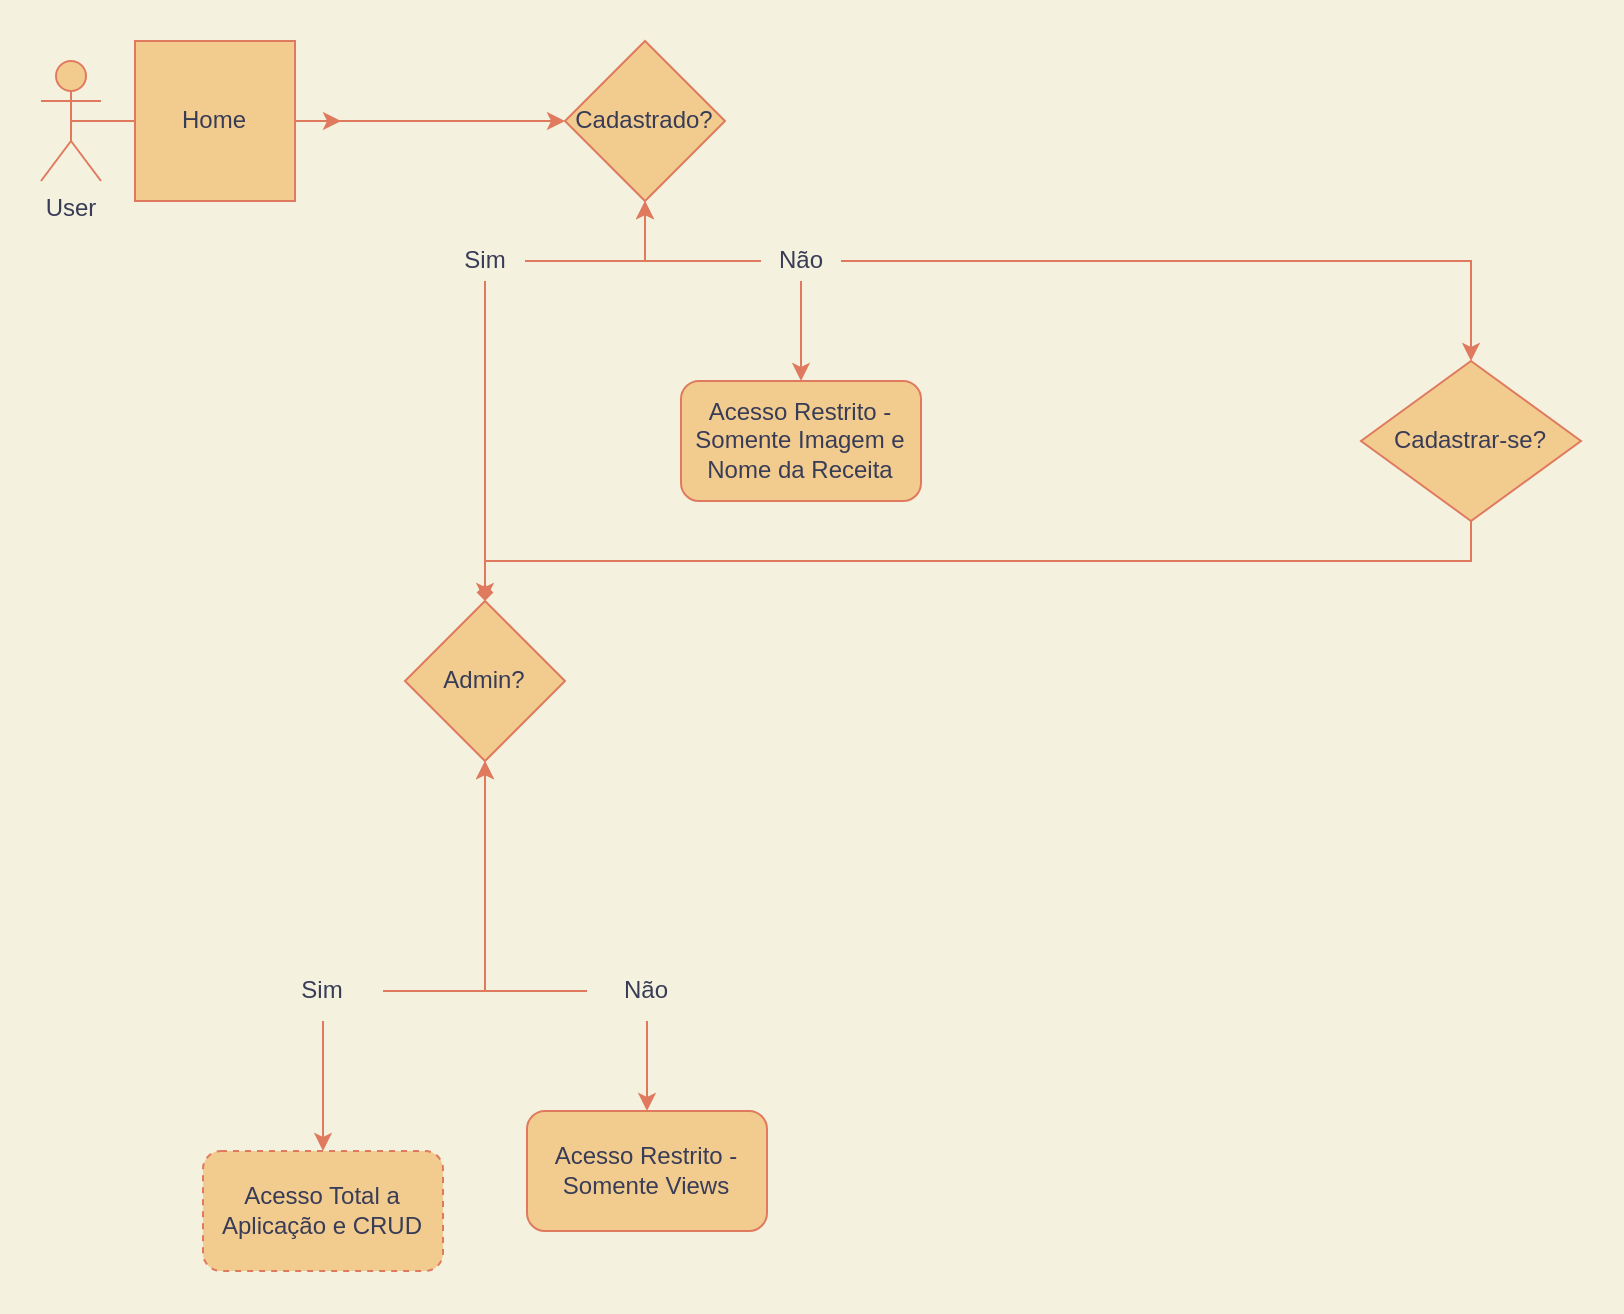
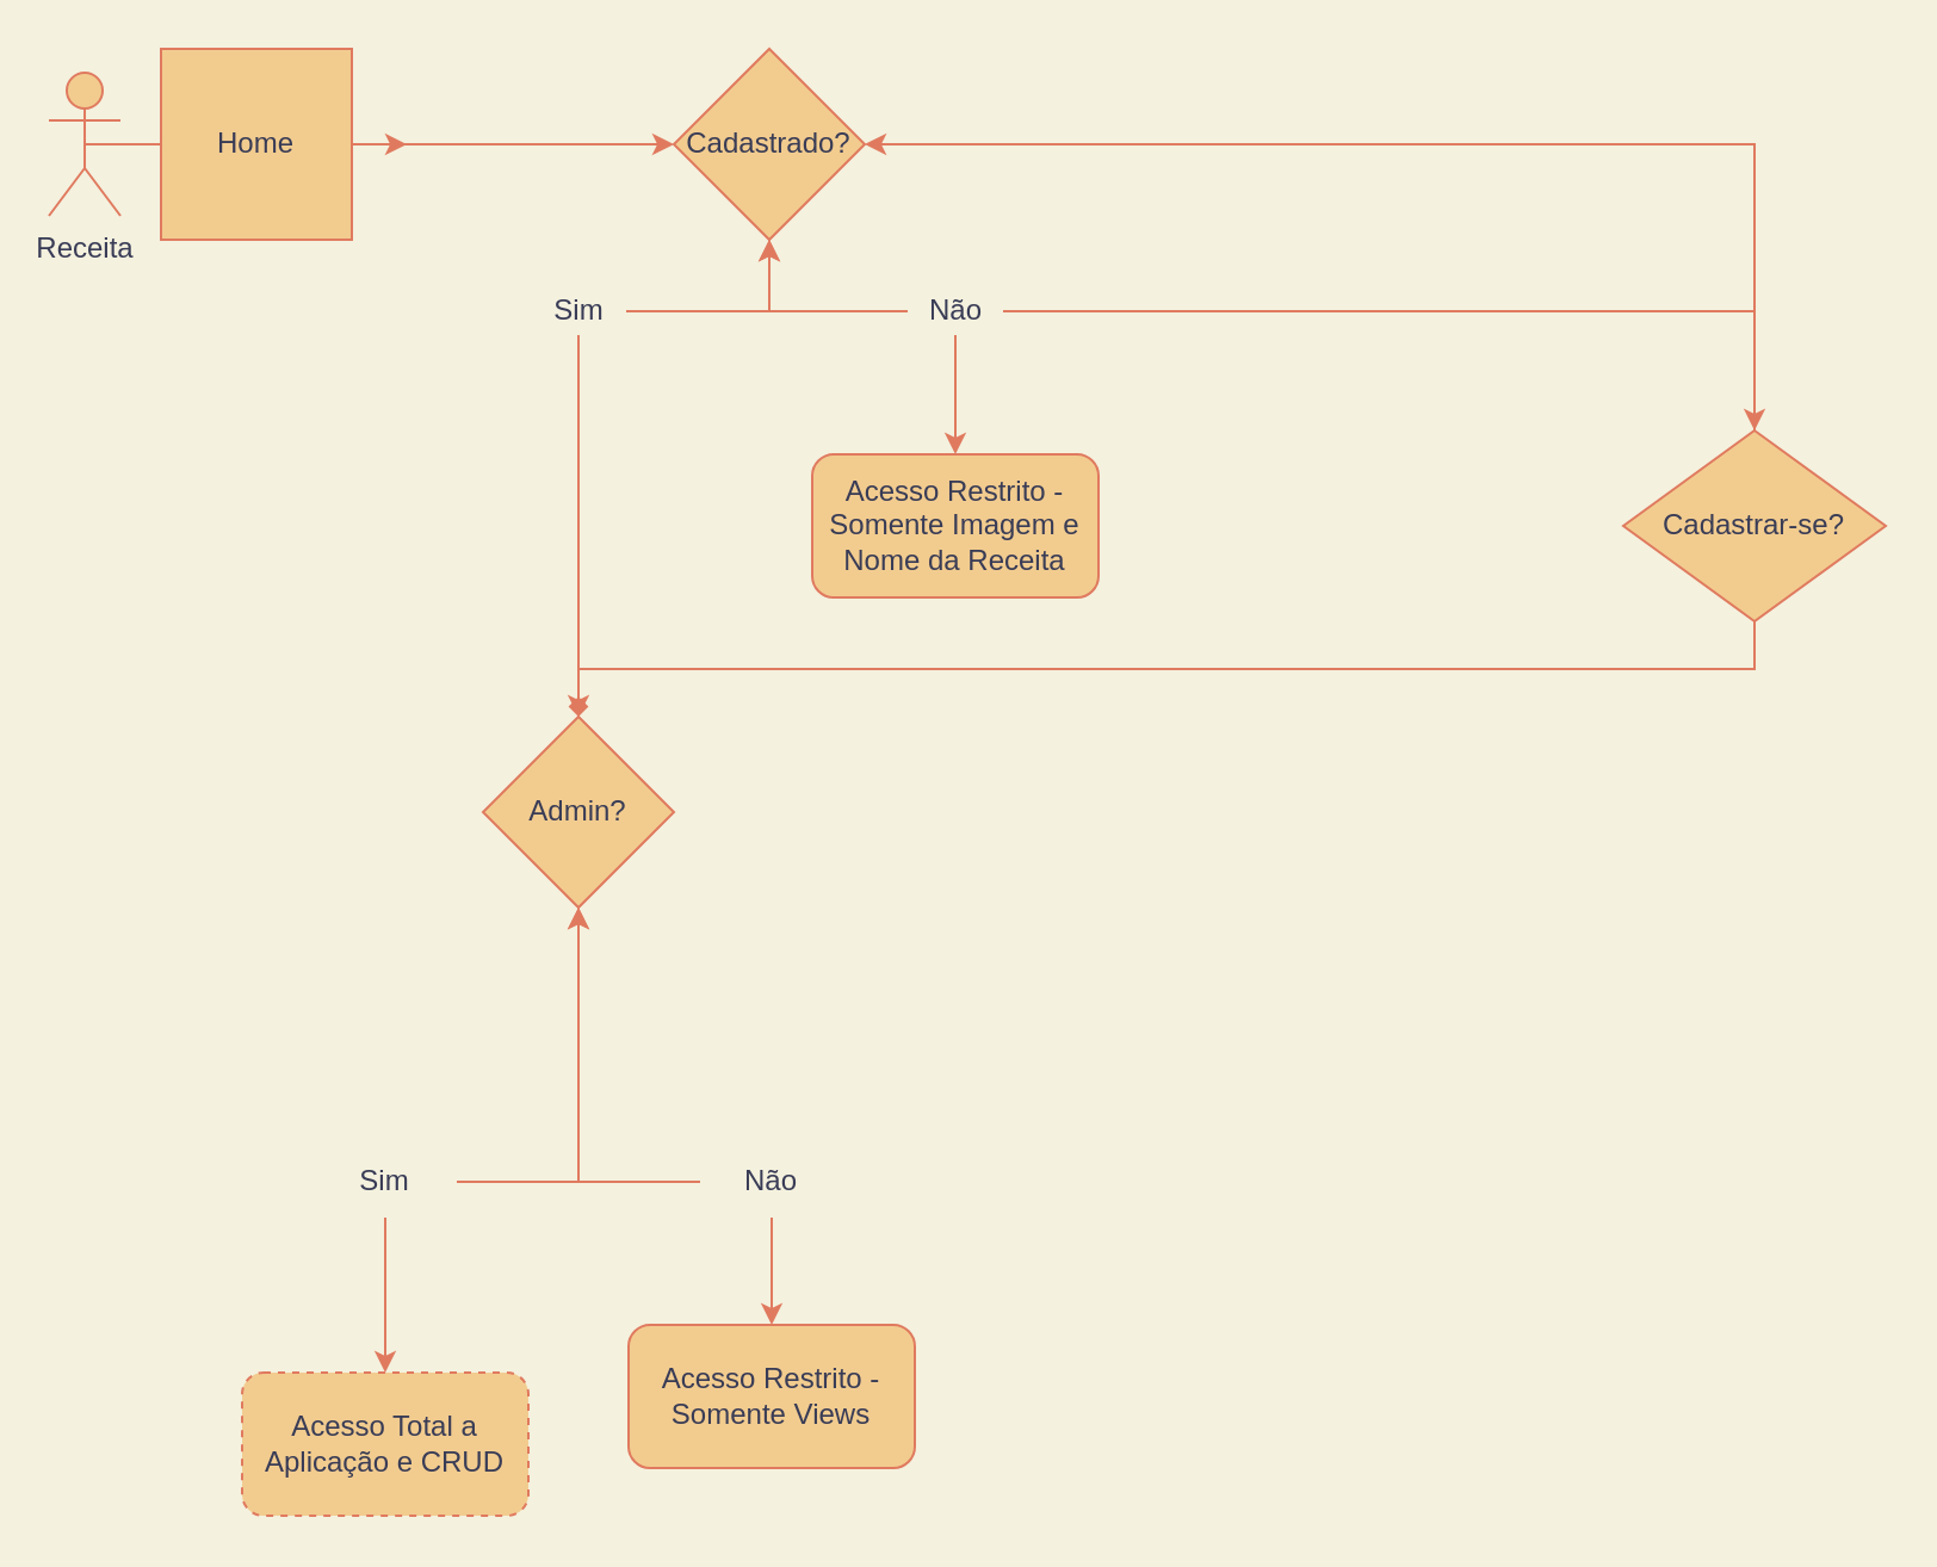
  <mxCell id="0" />
  <mxCell id="1" parent="0" />
  <mxCell id="2" style="edgeStyle=orthogonalEdgeStyle;rounded=0;orthogonalLoop=1;jettySize=auto;html=1;exitX=0.5;exitY=0.5;exitDx=0;exitDy=0;exitPerimeter=0;labelBackgroundColor=#F4F1DE;strokeColor=#E07A5F;fontColor=#393C56;" edge="1" parent="1" source="3"><mxGeometry relative="1" as="geometry"><mxPoint x="170" y="60" as="targetPoint" /></mxGeometry></mxCell>
- <mxCell id="3" value="User" style="shape=umlActor;verticalLabelPosition=bottom;verticalAlign=top;html=1;outlineConnect=0;fillColor=#F2CC8F;strokeColor=#E07A5F;fontColor=#393C56;" vertex="1" parent="1"><mxGeometry x="20" y="30" width="30" height="60" as="geometry" /></mxCell>
+ <mxCell id="3" value="Receita" style="shape=umlActor;verticalLabelPosition=bottom;verticalAlign=top;html=1;outlineConnect=0;fillColor=#F2CC8F;strokeColor=#E07A5F;fontColor=#393C56;" vertex="1" parent="1"><mxGeometry x="20" y="30" width="30" height="60" as="geometry" /></mxCell>
  <mxCell id="4" value="" style="edgeStyle=orthogonalEdgeStyle;rounded=0;orthogonalLoop=1;jettySize=auto;html=1;labelBackgroundColor=#F4F1DE;strokeColor=#E07A5F;fontColor=#393C56;" edge="1" parent="1" source="5" target="6"><mxGeometry relative="1" as="geometry" /></mxCell>
  <mxCell id="5" value="Home" style="whiteSpace=wrap;html=1;aspect=fixed;rounded=0;fillColor=#F2CC8F;strokeColor=#E07A5F;fontColor=#393C56;" vertex="1" parent="1"><mxGeometry x="67" y="20" width="80" height="80" as="geometry" /></mxCell>
  <mxCell id="6" value="Cadastrado?" style="rhombus;whiteSpace=wrap;html=1;fillColor=#F2CC8F;strokeColor=#E07A5F;fontColor=#393C56;" vertex="1" parent="1"><mxGeometry x="282" y="20" width="80" height="80" as="geometry" /></mxCell>
  <mxCell id="7" value="" style="edgeStyle=orthogonalEdgeStyle;rounded=0;orthogonalLoop=1;jettySize=auto;html=1;labelBackgroundColor=#F4F1DE;strokeColor=#E07A5F;fontColor=#393C56;" edge="1" parent="1" source="9" target="6"><mxGeometry relative="1" as="geometry"><Array as="points"><mxPoint x="310" y="130" /><mxPoint x="370" y="130" /></Array></mxGeometry></mxCell>
  <mxCell id="8" value="" style="edgeStyle=orthogonalEdgeStyle;rounded=0;orthogonalLoop=1;jettySize=auto;html=1;entryX=0.5;entryY=0;entryDx=0;entryDy=0;labelBackgroundColor=#F4F1DE;strokeColor=#E07A5F;fontColor=#393C56;" edge="1" parent="1" source="9" target="14"><mxGeometry relative="1" as="geometry"><mxPoint x="240" y="250" as="targetPoint" /></mxGeometry></mxCell>
  <mxCell id="9" value="Sim" style="text;html=1;resizable=0;autosize=1;align=center;verticalAlign=middle;points=[];fillColor=none;strokeColor=none;rounded=0;fontColor=#393C56;" vertex="1" parent="1"><mxGeometry x="222" y="120" width="40" height="20" as="geometry" /></mxCell>
  <mxCell id="10" value="" style="edgeStyle=orthogonalEdgeStyle;rounded=0;orthogonalLoop=1;jettySize=auto;html=1;labelBackgroundColor=#F4F1DE;strokeColor=#E07A5F;fontColor=#393C56;" edge="1" parent="1" source="13" target="6"><mxGeometry relative="1" as="geometry" /></mxCell>
  <mxCell id="11" value="" style="edgeStyle=orthogonalEdgeStyle;rounded=0;orthogonalLoop=1;jettySize=auto;html=1;entryX=0.5;entryY=0;entryDx=0;entryDy=0;labelBackgroundColor=#F4F1DE;strokeColor=#E07A5F;fontColor=#393C56;" edge="1" parent="1" source="13" target="23"><mxGeometry relative="1" as="geometry"><mxPoint x="400" y="260" as="targetPoint" /></mxGeometry></mxCell>
  <mxCell id="12" value="" style="edgeStyle=orthogonalEdgeStyle;rounded=0;orthogonalLoop=1;jettySize=auto;html=1;labelBackgroundColor=#F4F1DE;strokeColor=#E07A5F;fontColor=#393C56;" edge="1" parent="1" source="13" target="26"><mxGeometry relative="1" as="geometry" /></mxCell>
  <mxCell id="13" value="Não" style="text;html=1;resizable=0;autosize=1;align=center;verticalAlign=middle;points=[];fillColor=none;strokeColor=none;rounded=0;fontColor=#393C56;" vertex="1" parent="1"><mxGeometry x="380" y="120" width="40" height="20" as="geometry" /></mxCell>
  <mxCell id="14" value="Admin?" style="rhombus;whiteSpace=wrap;html=1;rounded=0;fillColor=#F2CC8F;strokeColor=#E07A5F;fontColor=#393C56;" vertex="1" parent="1"><mxGeometry x="202" y="300" width="80" height="80" as="geometry" /></mxCell>
  <mxCell id="15" value="" style="edgeStyle=orthogonalEdgeStyle;rounded=0;orthogonalLoop=1;jettySize=auto;html=1;entryX=0.5;entryY=1;entryDx=0;entryDy=0;labelBackgroundColor=#F4F1DE;strokeColor=#E07A5F;fontColor=#393C56;" edge="1" parent="1" source="17" target="14"><mxGeometry relative="1" as="geometry"><mxPoint x="243" y="450" as="targetPoint" /></mxGeometry></mxCell>
  <mxCell id="16" value="" style="edgeStyle=orthogonalEdgeStyle;rounded=0;orthogonalLoop=1;jettySize=auto;html=1;labelBackgroundColor=#F4F1DE;strokeColor=#E07A5F;fontColor=#393C56;" edge="1" parent="1" source="17" target="21"><mxGeometry relative="1" as="geometry" /></mxCell>
  <mxCell id="17" value="Sim" style="text;html=1;strokeColor=none;fillColor=none;align=center;verticalAlign=middle;whiteSpace=wrap;rounded=0;fontColor=#393C56;" vertex="1" parent="1"><mxGeometry x="131" y="480" width="60" height="30" as="geometry" /></mxCell>
  <mxCell id="18" value="" style="edgeStyle=orthogonalEdgeStyle;rounded=0;orthogonalLoop=1;jettySize=auto;html=1;entryX=0.5;entryY=1;entryDx=0;entryDy=0;labelBackgroundColor=#F4F1DE;strokeColor=#E07A5F;fontColor=#393C56;" edge="1" parent="1" source="20" target="14"><mxGeometry relative="1" as="geometry"><mxPoint x="243" y="450" as="targetPoint" /></mxGeometry></mxCell>
  <mxCell id="19" value="" style="edgeStyle=orthogonalEdgeStyle;rounded=0;orthogonalLoop=1;jettySize=auto;html=1;labelBackgroundColor=#F4F1DE;strokeColor=#E07A5F;fontColor=#393C56;" edge="1" parent="1" source="20" target="22"><mxGeometry relative="1" as="geometry" /></mxCell>
  <mxCell id="20" value="Não" style="text;html=1;strokeColor=none;fillColor=none;align=center;verticalAlign=middle;whiteSpace=wrap;rounded=0;fontColor=#393C56;" vertex="1" parent="1"><mxGeometry x="293" y="480" width="60" height="30" as="geometry" /></mxCell>
  <mxCell id="21" value="Acesso Total a Aplicação e CRUD" style="rounded=1;whiteSpace=wrap;html=1;fillColor=#F2CC8F;strokeColor=#E07A5F;fontColor=#393C56;dashed=1;" vertex="1" parent="1"><mxGeometry x="101" y="575" width="120" height="60" as="geometry" /></mxCell>
  <mxCell id="22" value="Acesso Restrito - Somente Views" style="rounded=1;whiteSpace=wrap;html=1;fillColor=#F2CC8F;strokeColor=#E07A5F;fontColor=#393C56;" vertex="1" parent="1"><mxGeometry x="263" y="555" width="120" height="60" as="geometry" /></mxCell>
  <mxCell id="23" value="Acesso Restrito - Somente Imagem e Nome da Receita" style="rounded=1;whiteSpace=wrap;html=1;fillColor=#F2CC8F;strokeColor=#E07A5F;fontColor=#393C56;" vertex="1" parent="1"><mxGeometry x="340" y="190" width="120" height="60" as="geometry" /></mxCell>
+ <mxCell id="24" style="edgeStyle=orthogonalEdgeStyle;rounded=0;orthogonalLoop=1;jettySize=auto;html=1;exitX=0.5;exitY=0;exitDx=0;exitDy=0;entryX=1;entryY=0.5;entryDx=0;entryDy=0;labelBackgroundColor=#F4F1DE;strokeColor=#E07A5F;fontColor=#393C56;" edge="1" parent="1" source="26" target="6"><mxGeometry relative="1" as="geometry" /></mxCell>
  <mxCell id="25" style="edgeStyle=orthogonalEdgeStyle;rounded=0;orthogonalLoop=1;jettySize=auto;html=1;exitX=0.5;exitY=1;exitDx=0;exitDy=0;labelBackgroundColor=#F4F1DE;strokeColor=#E07A5F;fontColor=#393C56;endArrow=diamond;" edge="1" parent="1" source="26" target="14"><mxGeometry relative="1" as="geometry" /></mxCell>
  <mxCell id="26" value="Cadastrar-se?" style="rhombus;whiteSpace=wrap;html=1;rounded=0;fillColor=#F2CC8F;strokeColor=#E07A5F;fontColor=#393C56;" vertex="1" parent="1"><mxGeometry x="680" y="180" width="110" height="80" as="geometry" /></mxCell>
